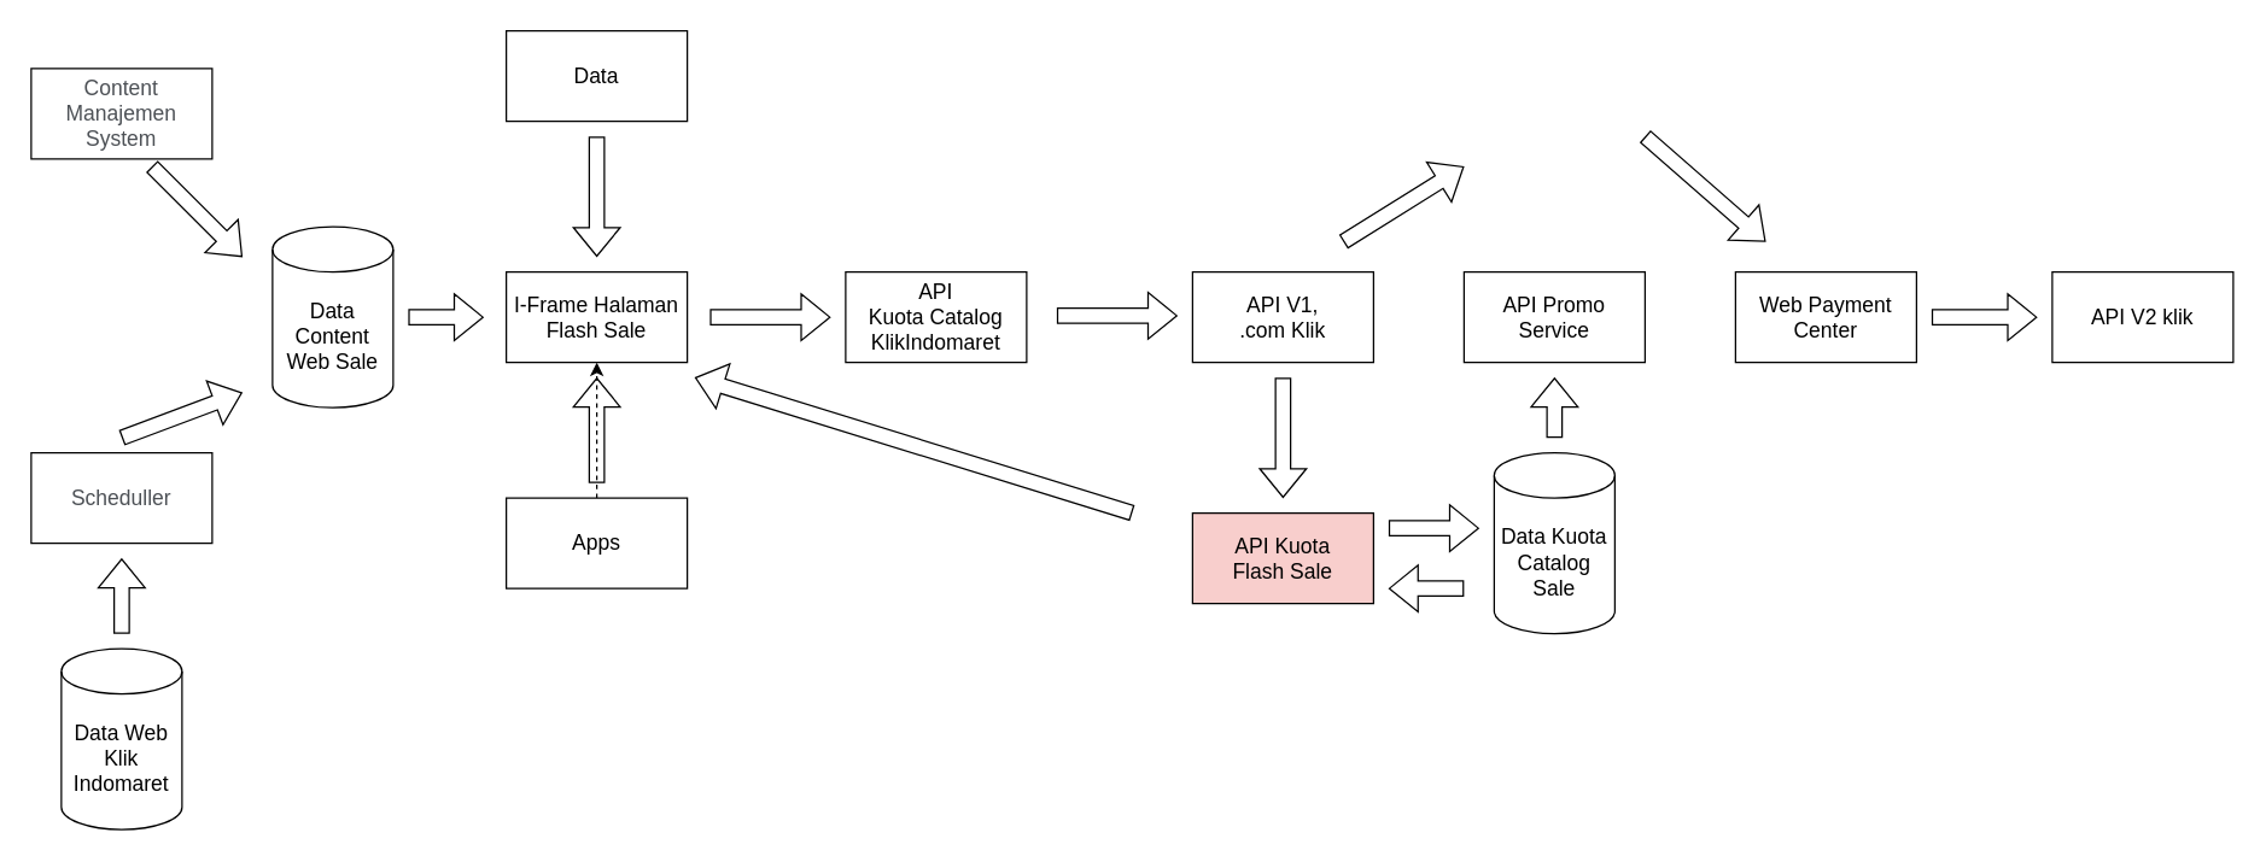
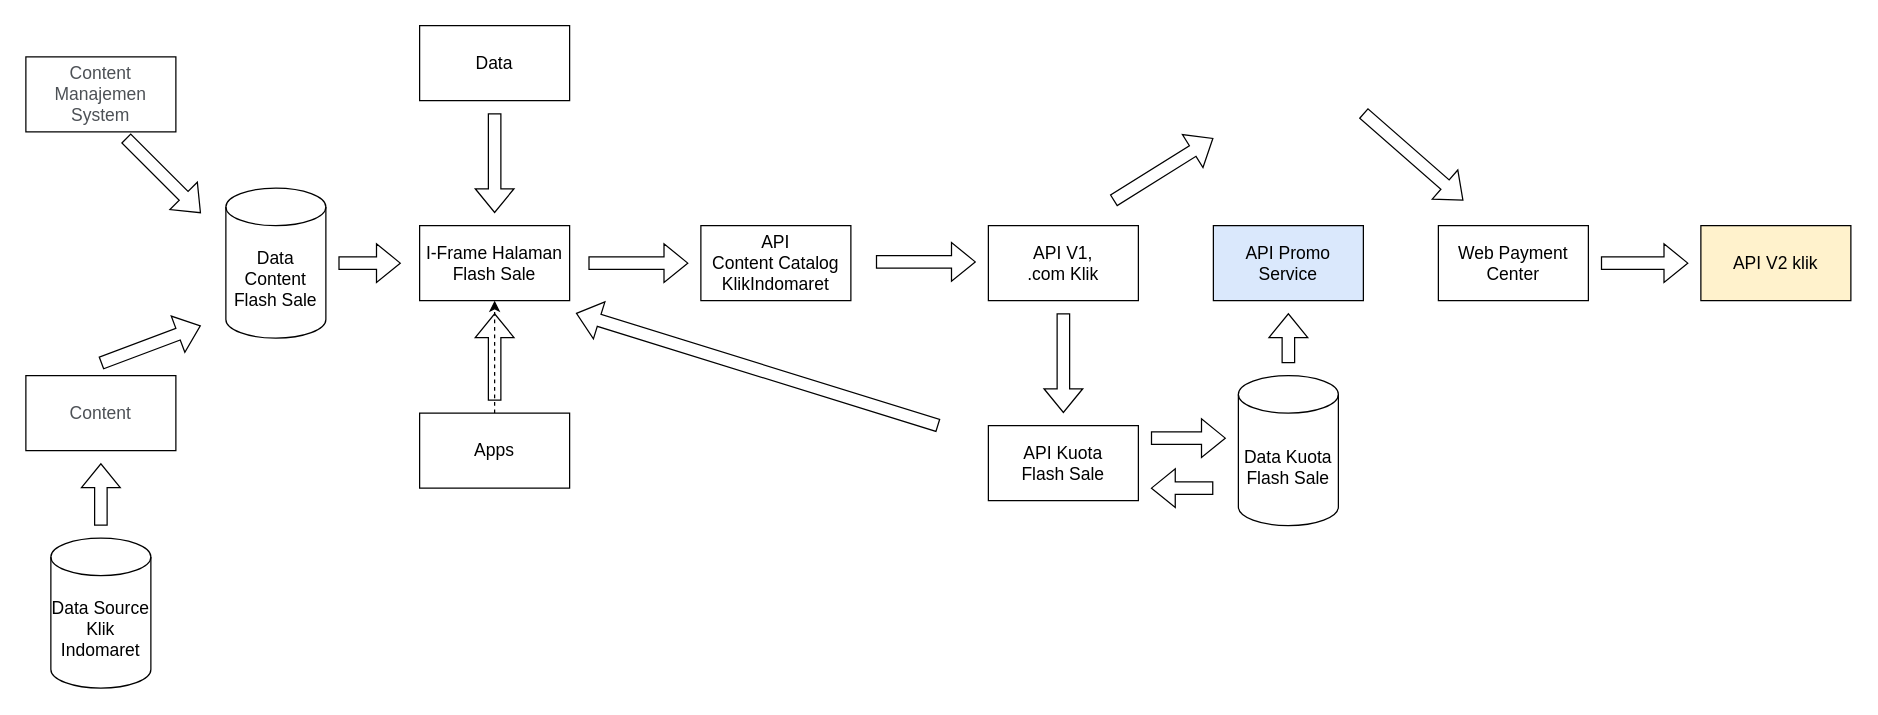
  <mxCell id="0" />
  <mxCell id="1" parent="0" />
  <mxCell id="2" value="&lt;font style=&quot;font-size: 14px&quot;&gt;Data&lt;/font&gt;" style="rounded=0;whiteSpace=wrap;html=1;" vertex="1" parent="1"><mxGeometry x="335" y="20" width="120" height="60" as="geometry" /></mxCell>
  <mxCell id="3" value="" style="edgeStyle=orthogonalEdgeStyle;rounded=0;orthogonalLoop=1;jettySize=auto;html=1;fontSize=14;dashed=1;" edge="1" parent="1" source="4" target="5"><mxGeometry relative="1" as="geometry" /></mxCell>
  <mxCell id="4" value="&lt;font style=&quot;font-size: 14px&quot;&gt;Apps&lt;/font&gt;" style="rounded=0;whiteSpace=wrap;html=1;" vertex="1" parent="1"><mxGeometry x="335" y="330" width="120" height="60" as="geometry" /></mxCell>
  <mxCell id="5" value="&lt;font style=&quot;font-size: 14px&quot;&gt;I-Frame Halaman Flash Sale&lt;br&gt;&lt;/font&gt;" style="rounded=0;whiteSpace=wrap;html=1;" vertex="1" parent="1"><mxGeometry x="335" y="180" width="120" height="60" as="geometry" /></mxCell>
- <mxCell id="6" value="Data Content Web Sale" style="shape=cylinder3;whiteSpace=wrap;html=1;boundedLbl=1;backgroundOutline=1;size=15;fontSize=14;" vertex="1" parent="1"><mxGeometry x="180" y="150" width="80" height="120" as="geometry" /></mxCell>
+ <mxCell id="6" value="Data Content Flash Sale" style="shape=cylinder3;whiteSpace=wrap;html=1;boundedLbl=1;backgroundOutline=1;size=15;fontSize=14;" vertex="1" parent="1"><mxGeometry x="180" y="150" width="80" height="120" as="geometry" /></mxCell>
  <mxCell id="7" value="" style="shape=flexArrow;endArrow=classic;html=1;rounded=0;fontSize=14;" edge="1" parent="1"><mxGeometry width="50" height="50" relative="1" as="geometry"><mxPoint x="395" y="320" as="sourcePoint" /><mxPoint x="395" y="250" as="targetPoint" /></mxGeometry></mxCell>
  <mxCell id="8" value="" style="shape=flexArrow;endArrow=classic;html=1;rounded=0;fontSize=14;" edge="1" parent="1"><mxGeometry width="50" height="50" relative="1" as="geometry"><mxPoint x="395" y="90" as="sourcePoint" /><mxPoint x="395" y="170" as="targetPoint" /></mxGeometry></mxCell>
  <mxCell id="9" value="" style="shape=flexArrow;endArrow=classic;html=1;rounded=0;fontSize=14;" edge="1" parent="1"><mxGeometry width="50" height="50" relative="1" as="geometry"><mxPoint x="270" y="210" as="sourcePoint" /><mxPoint x="320" y="210" as="targetPoint" /></mxGeometry></mxCell>
  <mxCell id="10" value="&lt;span style=&quot;color: rgb(77 , 81 , 86) ; font-family: &amp;#34;arial&amp;#34; , sans-serif ; font-size: 14px ; text-align: left ; background-color: rgb(255 , 255 , 255)&quot;&gt;Content Manajemen System&lt;/span&gt;" style="rounded=0;whiteSpace=wrap;html=1;" vertex="1" parent="1"><mxGeometry x="20" y="45" width="120" height="60" as="geometry" /></mxCell>
- <mxCell id="11" value="&lt;span style=&quot;color: rgb(77 , 81 , 86) ; font-family: &amp;#34;arial&amp;#34; , sans-serif ; font-size: 14px ; text-align: left ; background-color: rgb(255 , 255 , 255)&quot;&gt;Scheduller&lt;/span&gt;" style="rounded=0;whiteSpace=wrap;html=1;" vertex="1" parent="1"><mxGeometry x="20" y="300" width="120" height="60" as="geometry" /></mxCell>
- <mxCell id="12" value="Data Web&lt;br&gt;Klik&lt;br&gt;Indomaret" style="shape=cylinder3;whiteSpace=wrap;html=1;boundedLbl=1;backgroundOutline=1;size=15;fontSize=14;" vertex="1" parent="1"><mxGeometry x="40" y="430" width="80" height="120" as="geometry" /></mxCell>
+ <mxCell id="11" value="&lt;span style=&quot;color: rgb(77 , 81 , 86) ; font-family: &amp;#34;arial&amp;#34; , sans-serif ; font-size: 14px ; text-align: left ; background-color: rgb(255 , 255 , 255)&quot;&gt;Content&lt;/span&gt;" style="rounded=0;whiteSpace=wrap;html=1;" vertex="1" parent="1"><mxGeometry x="20" y="300" width="120" height="60" as="geometry" /></mxCell>
+ <mxCell id="12" value="Data Source&lt;br&gt;Klik&lt;br&gt;Indomaret" style="shape=cylinder3;whiteSpace=wrap;html=1;boundedLbl=1;backgroundOutline=1;size=15;fontSize=14;" vertex="1" parent="1"><mxGeometry x="40" y="430" width="80" height="120" as="geometry" /></mxCell>
  <mxCell id="13" value="" style="shape=flexArrow;endArrow=classic;html=1;rounded=0;fontSize=14;" edge="1" parent="1"><mxGeometry width="50" height="50" relative="1" as="geometry"><mxPoint x="80" y="420" as="sourcePoint" /><mxPoint x="80" y="370" as="targetPoint" /></mxGeometry></mxCell>
  <mxCell id="14" value="" style="shape=flexArrow;endArrow=classic;html=1;rounded=0;fontSize=14;" edge="1" parent="1"><mxGeometry width="50" height="50" relative="1" as="geometry"><mxPoint x="80" y="290" as="sourcePoint" /><mxPoint x="160" y="260" as="targetPoint" /></mxGeometry></mxCell>
  <mxCell id="15" value="" style="shape=flexArrow;endArrow=classic;html=1;rounded=0;fontSize=14;" edge="1" parent="1"><mxGeometry width="50" height="50" relative="1" as="geometry"><mxPoint x="100" y="110" as="sourcePoint" /><mxPoint x="160" y="170" as="targetPoint" /></mxGeometry></mxCell>
  <mxCell id="16" value="" style="shape=flexArrow;endArrow=classic;html=1;rounded=0;fontSize=14;" edge="1" parent="1"><mxGeometry width="50" height="50" relative="1" as="geometry"><mxPoint x="470" y="210" as="sourcePoint" /><mxPoint x="550" y="210" as="targetPoint" /></mxGeometry></mxCell>
- <mxCell id="17" value="&lt;font style=&quot;font-size: 14px&quot;&gt;API&lt;br&gt;Kuota Catalog KlikIndomaret&lt;br&gt;&lt;/font&gt;" style="rounded=0;whiteSpace=wrap;html=1;" vertex="1" parent="1"><mxGeometry x="560" y="180" width="120" height="60" as="geometry" /></mxCell>
+ <mxCell id="17" value="&lt;font style=&quot;font-size: 14px&quot;&gt;API&lt;br&gt;Content Catalog KlikIndomaret&lt;br&gt;&lt;/font&gt;" style="rounded=0;whiteSpace=wrap;html=1;" vertex="1" parent="1"><mxGeometry x="560" y="180" width="120" height="60" as="geometry" /></mxCell>
  <mxCell id="18" value="&lt;font style=&quot;font-size: 14px&quot;&gt;API V1, &lt;br&gt;.com Klik&lt;br&gt;&lt;/font&gt;" style="rounded=0;whiteSpace=wrap;html=1;" vertex="1" parent="1"><mxGeometry x="790" y="180" width="120" height="60" as="geometry" /></mxCell>
  <mxCell id="19" value="" style="shape=flexArrow;endArrow=classic;html=1;rounded=0;fontSize=14;" edge="1" parent="1"><mxGeometry width="50" height="50" relative="1" as="geometry"><mxPoint x="700" y="209" as="sourcePoint" /><mxPoint x="780" y="209" as="targetPoint" /></mxGeometry></mxCell>
  <mxCell id="20" value="" style="shape=flexArrow;endArrow=classic;html=1;rounded=0;fontSize=14;" edge="1" parent="1"><mxGeometry width="50" height="50" relative="1" as="geometry"><mxPoint x="850" y="250" as="sourcePoint" /><mxPoint x="850" y="330" as="targetPoint" /></mxGeometry></mxCell>
- <mxCell id="21" value="&lt;font style=&quot;font-size: 14px&quot;&gt;API Kuota&lt;br&gt;Flash Sale&lt;br&gt;&lt;/font&gt;" style="rounded=0;whiteSpace=wrap;html=1;fillColor=#f8cecc;" vertex="1" parent="1"><mxGeometry x="790" y="340" width="120" height="60" as="geometry" /></mxCell>
- <mxCell id="22" value="Data Kuota Catalog Sale" style="shape=cylinder3;whiteSpace=wrap;html=1;boundedLbl=1;backgroundOutline=1;size=15;fontSize=14;" vertex="1" parent="1"><mxGeometry x="990" y="300" width="80" height="120" as="geometry" /></mxCell>
+ <mxCell id="21" value="&lt;font style=&quot;font-size: 14px&quot;&gt;API Kuota&lt;br&gt;Flash Sale&lt;br&gt;&lt;/font&gt;" style="rounded=0;whiteSpace=wrap;html=1;" vertex="1" parent="1"><mxGeometry x="790" y="340" width="120" height="60" as="geometry" /></mxCell>
+ <mxCell id="22" value="Data Kuota Flash Sale" style="shape=cylinder3;whiteSpace=wrap;html=1;boundedLbl=1;backgroundOutline=1;size=15;fontSize=14;" vertex="1" parent="1"><mxGeometry x="990" y="300" width="80" height="120" as="geometry" /></mxCell>
  <mxCell id="23" value="" style="shape=flexArrow;endArrow=classic;html=1;rounded=0;fontSize=14;" edge="1" parent="1"><mxGeometry width="50" height="50" relative="1" as="geometry"><mxPoint x="970" y="390" as="sourcePoint" /><mxPoint x="920" y="390" as="targetPoint" /></mxGeometry></mxCell>
  <mxCell id="24" value="" style="shape=flexArrow;endArrow=classic;html=1;rounded=0;fontSize=14;" edge="1" parent="1"><mxGeometry width="50" height="50" relative="1" as="geometry"><mxPoint x="920" y="350" as="sourcePoint" /><mxPoint x="980" y="350" as="targetPoint" /></mxGeometry></mxCell>
- <mxCell id="25" value="&lt;font style=&quot;font-size: 14px&quot;&gt;API Promo Service&lt;br&gt;&lt;/font&gt;" style="rounded=0;whiteSpace=wrap;html=1;" vertex="1" parent="1"><mxGeometry x="970" y="180" width="120" height="60" as="geometry" /></mxCell>
+ <mxCell id="25" value="&lt;font style=&quot;font-size: 14px&quot;&gt;API Promo Service&lt;br&gt;&lt;/font&gt;" style="rounded=0;whiteSpace=wrap;html=1;fillColor=#dae8fc;" vertex="1" parent="1"><mxGeometry x="970" y="180" width="120" height="60" as="geometry" /></mxCell>
  <mxCell id="26" value="&lt;font style=&quot;font-size: 14px&quot;&gt;Web Payment Center&lt;br&gt;&lt;/font&gt;" style="rounded=0;whiteSpace=wrap;html=1;" vertex="1" parent="1"><mxGeometry x="1150" y="180" width="120" height="60" as="geometry" /></mxCell>
  <mxCell id="27" value="" style="shape=flexArrow;endArrow=classic;html=1;rounded=0;fontSize=14;" edge="1" parent="1"><mxGeometry width="50" height="50" relative="1" as="geometry"><mxPoint x="1280" y="210" as="sourcePoint" /><mxPoint x="1350" y="210" as="targetPoint" /></mxGeometry></mxCell>
- <mxCell id="28" value="&lt;font style=&quot;font-size: 14px&quot;&gt;API V2 klik&lt;br&gt;&lt;/font&gt;" style="rounded=0;whiteSpace=wrap;html=1;" vertex="1" parent="1"><mxGeometry x="1360" y="180" width="120" height="60" as="geometry" /></mxCell>
+ <mxCell id="28" value="&lt;font style=&quot;font-size: 14px&quot;&gt;API V2 klik&lt;br&gt;&lt;/font&gt;" style="rounded=0;whiteSpace=wrap;html=1;fillColor=#fff2cc;" vertex="1" parent="1"><mxGeometry x="1360" y="180" width="120" height="60" as="geometry" /></mxCell>
  <mxCell id="29" value="" style="shape=flexArrow;endArrow=classic;html=1;rounded=0;fontSize=14;" edge="1" parent="1"><mxGeometry width="50" height="50" relative="1" as="geometry"><mxPoint x="750" y="340" as="sourcePoint" /><mxPoint x="460" y="250" as="targetPoint" /></mxGeometry></mxCell>
  <mxCell id="30" value="" style="shape=flexArrow;endArrow=classic;html=1;rounded=0;fontSize=14;" edge="1" parent="1"><mxGeometry width="50" height="50" relative="1" as="geometry"><mxPoint x="1030" y="290" as="sourcePoint" /><mxPoint x="1030" y="250" as="targetPoint" /></mxGeometry></mxCell>
  <mxCell id="31" value="" style="shape=flexArrow;endArrow=classic;html=1;rounded=0;fontSize=14;" edge="1" parent="1"><mxGeometry width="50" height="50" relative="1" as="geometry"><mxPoint x="890" y="160" as="sourcePoint" /><mxPoint x="970" y="110" as="targetPoint" /></mxGeometry></mxCell>
  <mxCell id="32" value="" style="shape=flexArrow;endArrow=classic;html=1;rounded=0;fontSize=14;" edge="1" parent="1"><mxGeometry width="50" height="50" relative="1" as="geometry"><mxPoint x="1090" y="90" as="sourcePoint" /><mxPoint x="1170" y="160" as="targetPoint" /></mxGeometry></mxCell>
